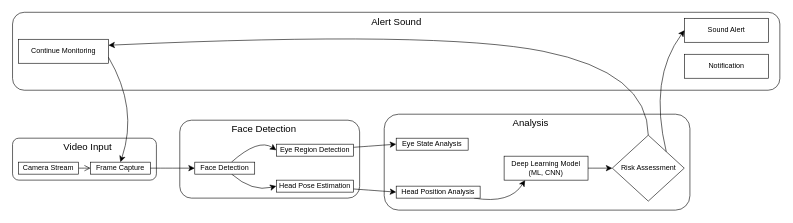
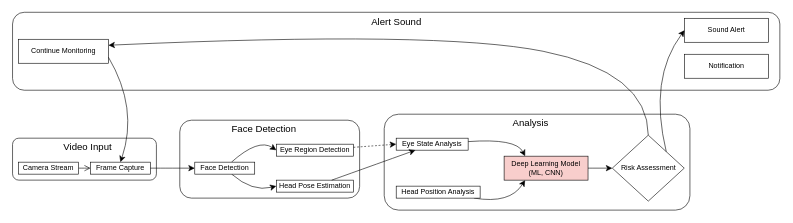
  <mxCell id="0" />
  <mxCell id="1" parent="0" />
  <mxCell id="2" value="" style="rounded=1;whiteSpace=wrap;html=1;" vertex="1" parent="1"><mxGeometry x="20" y="230" width="240" height="70" as="geometry" /></mxCell>
  <mxCell id="3" value="" style="edgeStyle=none;curved=1;rounded=0;orthogonalLoop=1;jettySize=auto;html=1;fontSize=12;startSize=8;endSize=8;endArrow=open;" edge="1" parent="1" source="4" target="5"><mxGeometry relative="1" as="geometry" /></mxCell>
  <mxCell id="4" value="Camera Stream" style="rounded=0;whiteSpace=wrap;html=1;" vertex="1" parent="1"><mxGeometry x="30" y="270" width="100" height="20" as="geometry" /></mxCell>
  <mxCell id="5" value="Frame Capture" style="rounded=0;whiteSpace=wrap;html=1;" vertex="1" parent="1"><mxGeometry x="150" y="270" width="100" height="20" as="geometry" /></mxCell>
  <mxCell id="6" value="Video Input" style="text;html=1;align=center;verticalAlign=middle;whiteSpace=wrap;rounded=0;fontSize=16;" vertex="1" parent="1"><mxGeometry x="92.5" y="230" width="105" height="30" as="geometry" /></mxCell>
  <mxCell id="7" value="" style="group" vertex="1" connectable="0" parent="1"><mxGeometry x="299" y="200" width="300" height="130" as="geometry" /></mxCell>
  <mxCell id="8" value="" style="rounded=1;whiteSpace=wrap;html=1;" vertex="1" parent="7"><mxGeometry width="300" height="130" as="geometry" /></mxCell>
  <mxCell id="9" style="edgeStyle=none;curved=1;rounded=0;orthogonalLoop=1;jettySize=auto;html=1;entryX=0;entryY=0.5;entryDx=0;entryDy=0;fontSize=12;startSize=8;endSize=8;" edge="1" parent="7" source="11" target="14"><mxGeometry relative="1" as="geometry"><Array as="points"><mxPoint x="121" y="120" /></Array></mxGeometry></mxCell>
  <mxCell id="10" style="edgeStyle=none;curved=1;rounded=0;orthogonalLoop=1;jettySize=auto;html=1;entryX=0;entryY=0.5;entryDx=0;entryDy=0;fontSize=12;startSize=8;endSize=8;" edge="1" parent="7" source="11" target="12"><mxGeometry relative="1" as="geometry"><Array as="points"><mxPoint x="131" y="30" /></Array></mxGeometry></mxCell>
  <mxCell id="11" value="Face Detection" style="rounded=0;whiteSpace=wrap;html=1;" vertex="1" parent="7"><mxGeometry x="25" y="70" width="100" height="20" as="geometry" /></mxCell>
  <mxCell id="12" value="Eye Region Detection" style="rounded=0;whiteSpace=wrap;html=1;" vertex="1" parent="7"><mxGeometry x="161" y="40" width="129" height="20" as="geometry" /></mxCell>
  <mxCell id="13" value="Face Detection" style="text;html=1;align=center;verticalAlign=middle;whiteSpace=wrap;rounded=0;fontSize=16;" vertex="1" parent="7"><mxGeometry x="73.75" width="132.5" height="30" as="geometry" /></mxCell>
  <mxCell id="14" value="Head Pose Estimation" style="rounded=0;whiteSpace=wrap;html=1;" vertex="1" parent="7"><mxGeometry x="161" y="100" width="129" height="20" as="geometry" /></mxCell>
  <mxCell id="15" style="edgeStyle=none;curved=1;rounded=0;orthogonalLoop=1;jettySize=auto;html=1;exitX=0.25;exitY=0;exitDx=0;exitDy=0;fontSize=12;startSize=8;endSize=8;" edge="1" parent="7" source="14" target="14"><mxGeometry relative="1" as="geometry" /></mxCell>
  <mxCell id="16" style="edgeStyle=none;curved=1;rounded=0;orthogonalLoop=1;jettySize=auto;html=1;entryX=0;entryY=0.5;entryDx=0;entryDy=0;fontSize=12;startSize=8;endSize=8;" edge="1" parent="1" source="5" target="11"><mxGeometry relative="1" as="geometry" /></mxCell>
  <mxCell id="17" value="" style="rounded=1;whiteSpace=wrap;html=1;" vertex="1" parent="1"><mxGeometry x="640" y="190" width="510" height="160" as="geometry" /></mxCell>
+ <mxCell id="18" style="edgeStyle=none;curved=1;rounded=0;orthogonalLoop=1;jettySize=auto;html=1;entryX=0.25;entryY=0;entryDx=0;entryDy=0;fontSize=12;startSize=8;endSize=8;" edge="1" parent="1" source="19" target="26"><mxGeometry relative="1" as="geometry"><Array as="points"><mxPoint x="860" y="230" /></Array></mxGeometry></mxCell>
  <mxCell id="19" value="Eye State Analysis" style="rounded=0;whiteSpace=wrap;html=1;" vertex="1" parent="1"><mxGeometry x="660" y="230" width="120" height="20" as="geometry" /></mxCell>
  <mxCell id="20" value="Analysis" style="text;html=1;align=center;verticalAlign=middle;whiteSpace=wrap;rounded=0;fontSize=16;" vertex="1" parent="1"><mxGeometry x="844.37" y="190" width="81.25" height="30" as="geometry" /></mxCell>
  <mxCell id="21" style="edgeStyle=none;curved=1;rounded=0;orthogonalLoop=1;jettySize=auto;html=1;entryX=0.25;entryY=1;entryDx=0;entryDy=0;fontSize=12;startSize=8;endSize=8;" edge="1" parent="1" source="22" target="26"><mxGeometry relative="1" as="geometry"><Array as="points"><mxPoint x="850" y="340" /></Array></mxGeometry></mxCell>
  <mxCell id="22" value="Head Position Analysis" style="rounded=0;whiteSpace=wrap;html=1;" vertex="1" parent="1"><mxGeometry x="660" y="310" width="140" height="20" as="geometry" /></mxCell>
  <mxCell id="23" style="edgeStyle=none;curved=1;rounded=0;orthogonalLoop=1;jettySize=auto;html=1;exitX=0.25;exitY=0;exitDx=0;exitDy=0;fontSize=12;startSize=8;endSize=8;" edge="1" parent="1" source="22" target="22"><mxGeometry relative="1" as="geometry" /></mxCell>
- <mxCell id="24" style="edgeStyle=none;curved=1;rounded=0;orthogonalLoop=1;jettySize=auto;html=1;entryX=0;entryY=0.5;entryDx=0;entryDy=0;fontSize=12;startSize=8;endSize=8;" edge="1" parent="1" source="12" target="19"><mxGeometry relative="1" as="geometry" /></mxCell>
+ <mxCell id="24" style="edgeStyle=none;curved=1;rounded=0;orthogonalLoop=1;jettySize=auto;html=1;entryX=0;entryY=0.5;entryDx=0;entryDy=0;fontSize=12;startSize=8;endSize=8;dashed=1;" edge="1" parent="1" source="12" target="19"><mxGeometry relative="1" as="geometry" /></mxCell>
  <mxCell id="25" value="" style="edgeStyle=none;curved=1;rounded=0;orthogonalLoop=1;jettySize=auto;html=1;fontSize=12;startSize=8;endSize=8;" edge="1" parent="1" source="26" target="27"><mxGeometry relative="1" as="geometry" /></mxCell>
- <mxCell id="26" value="Deep Learning Model&lt;div&gt;(ML, CNN)&lt;/div&gt;" style="rounded=0;whiteSpace=wrap;html=1;" vertex="1" parent="1"><mxGeometry x="840" y="260" width="140" height="40" as="geometry" /></mxCell>
+ <mxCell id="26" value="Deep Learning Model&lt;div&gt;(ML, CNN)&lt;/div&gt;" style="rounded=0;whiteSpace=wrap;html=1;fillColor=#f8cecc;" vertex="1" parent="1"><mxGeometry x="840" y="260" width="140" height="40" as="geometry" /></mxCell>
  <mxCell id="27" value="Risk Assessment" style="rhombus;whiteSpace=wrap;html=1;" vertex="1" parent="1"><mxGeometry x="1020.5" y="225" width="120" height="110" as="geometry" /></mxCell>
  <mxCell id="28" value="" style="rounded=1;whiteSpace=wrap;html=1;" vertex="1" parent="1"><mxGeometry x="20" y="20" width="1280" height="130" as="geometry" /></mxCell>
  <mxCell id="29" value="Continue Monitoring" style="rounded=0;whiteSpace=wrap;html=1;" vertex="1" parent="1"><mxGeometry x="30" y="65" width="150" height="40" as="geometry" /></mxCell>
  <mxCell id="30" value="" style="endArrow=classic;html=1;rounded=0;fontSize=12;startSize=8;endSize=8;curved=1;exitX=1;exitY=0.75;exitDx=0;exitDy=0;entryX=0.5;entryY=0;entryDx=0;entryDy=0;" edge="1" parent="1" source="29" target="5"><mxGeometry width="50" height="50" relative="1" as="geometry"><mxPoint x="300" y="220" as="sourcePoint" /><mxPoint x="350" y="170" as="targetPoint" /><Array as="points"><mxPoint x="230" y="180" /></Array></mxGeometry></mxCell>
  <mxCell id="31" value="" style="endArrow=classic;html=1;rounded=0;fontSize=12;startSize=8;endSize=8;curved=1;entryX=1;entryY=0.25;entryDx=0;entryDy=0;exitX=0.5;exitY=0;exitDx=0;exitDy=0;" edge="1" parent="1" source="27" target="29"><mxGeometry width="50" height="50" relative="1" as="geometry"><mxPoint x="330" y="150" as="sourcePoint" /><mxPoint x="380" y="100" as="targetPoint" /><Array as="points"><mxPoint x="1080" y="120" /><mxPoint x="730" y="50" /></Array></mxGeometry></mxCell>
  <mxCell id="32" value="Sound Alert" style="rounded=0;whiteSpace=wrap;html=1;" vertex="1" parent="1"><mxGeometry x="1141" y="30" width="140" height="40" as="geometry" /></mxCell>
  <mxCell id="33" value="Notification" style="rounded=0;whiteSpace=wrap;html=1;" vertex="1" parent="1"><mxGeometry x="1141" y="90" width="140" height="40" as="geometry" /></mxCell>
  <mxCell id="34" value="" style="endArrow=classic;html=1;rounded=0;fontSize=12;startSize=8;endSize=8;curved=1;entryX=0;entryY=0.5;entryDx=0;entryDy=0;exitX=1;exitY=0;exitDx=0;exitDy=0;" edge="1" parent="1" source="27" target="32"><mxGeometry width="50" height="50" relative="1" as="geometry"><mxPoint x="1110" y="240" as="sourcePoint" /><mxPoint x="1160" y="190" as="targetPoint" /><Array as="points"><mxPoint x="1081" y="130" /></Array></mxGeometry></mxCell>
  <mxCell id="35" value="Alert Sound" style="text;html=1;align=center;verticalAlign=middle;whiteSpace=wrap;rounded=0;fontSize=16;" vertex="1" parent="1"><mxGeometry x="599.69" y="20" width="120.62" height="30" as="geometry" /></mxCell>
- <mxCell id="36" style="edgeStyle=none;curved=1;rounded=0;orthogonalLoop=1;jettySize=auto;html=1;entryX=0;entryY=0.5;entryDx=0;entryDy=0;fontSize=12;startSize=8;endSize=8;" edge="1" parent="1" source="14" target="22"><mxGeometry relative="1" as="geometry" /></mxCell>
+ <mxCell id="36" style="edgeStyle=none;curved=1;rounded=0;orthogonalLoop=1;jettySize=auto;html=1;fontSize=12;startSize=8;endSize=8;" edge="1" parent="1" source="14" target="19"><mxGeometry relative="1" as="geometry" /></mxCell>
